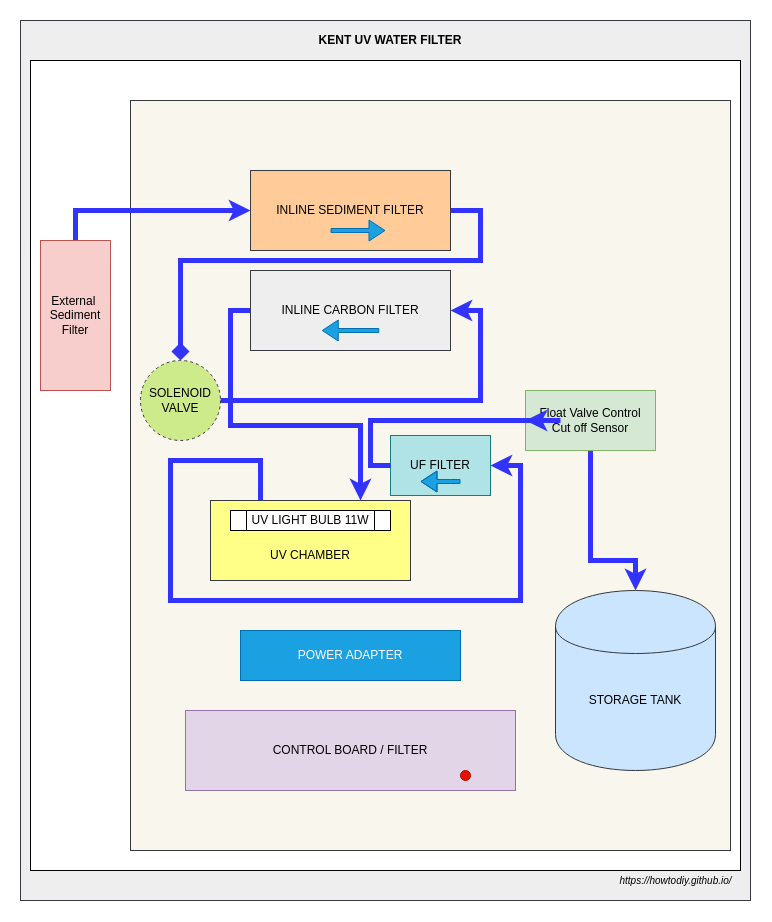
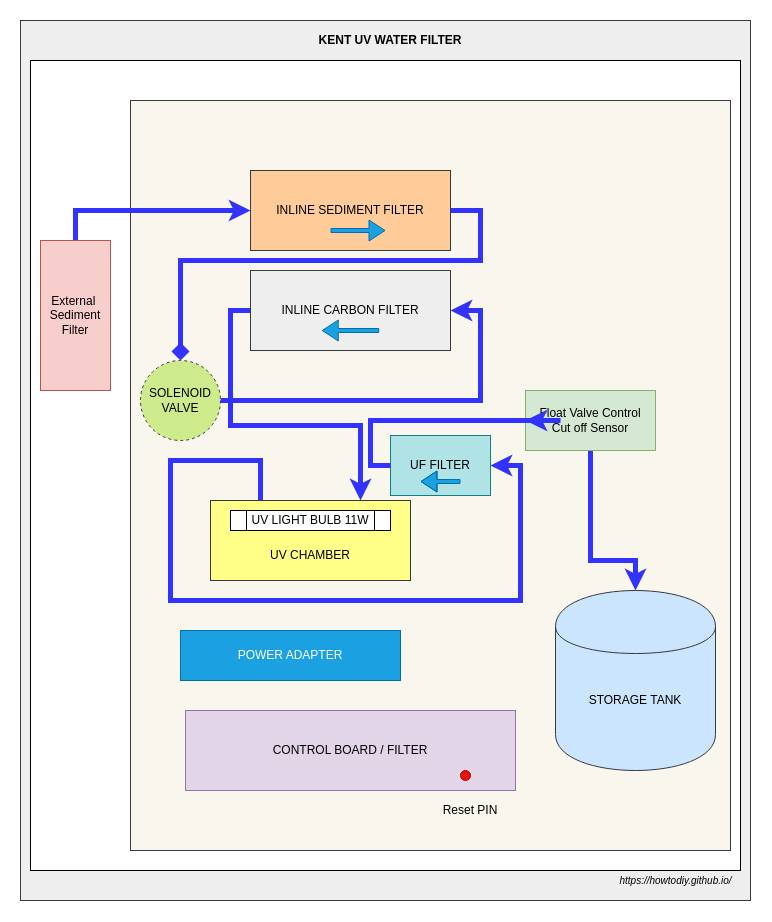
  <mxCell id="0" />
  <mxCell id="1" parent="0" />
  <mxCell id="2" value="" style="rounded=0;whiteSpace=wrap;html=1;fillColor=#eeeeee;strokeColor=#36393d;" parent="1" vertex="1"><mxGeometry x="20" y="20" width="730" height="880" as="geometry" /></mxCell>
  <mxCell id="3" value="" style="rounded=0;whiteSpace=wrap;html=1;" parent="1" vertex="1"><mxGeometry x="30" y="60" width="710" height="810" as="geometry" /></mxCell>
  <mxCell id="4" value="" style="rounded=0;whiteSpace=wrap;html=1;fillColor=#f9f7ed;strokeColor=#36393d;" parent="1" vertex="1"><mxGeometry x="130" y="100" width="600" height="750" as="geometry" /></mxCell>
  <mxCell id="5" value="" style="edgeStyle=orthogonalEdgeStyle;rounded=0;orthogonalLoop=1;jettySize=auto;html=1;strokeWidth=5;strokeColor=#3333FF;exitX=1;exitY=0.5;exitDx=0;exitDy=0;endArrow=diamond;" parent="1" source="6" target="11" edge="1"><mxGeometry relative="1" as="geometry"><Array as="points"><mxPoint x="480" y="210" /><mxPoint x="480" y="260" /><mxPoint x="180" y="260" /></Array></mxGeometry></mxCell>
  <mxCell id="6" value="INLINE SEDIMENT FILTER" style="rounded=0;whiteSpace=wrap;html=1;fillColor=#ffcc99;strokeColor=#36393d;" parent="1" vertex="1"><mxGeometry x="250" y="170" width="200" height="80" as="geometry" /></mxCell>
  <mxCell id="7" value="" style="shape=flexArrow;endArrow=classic;html=1;fillColor=#1ba1e2;strokeColor=#006EAF;endWidth=16;endSize=5;width=4;" parent="1" edge="1"><mxGeometry width="50" height="50" relative="1" as="geometry"><mxPoint x="330" y="230" as="sourcePoint" /><mxPoint x="385" y="230" as="targetPoint" /></mxGeometry></mxCell>
  <mxCell id="8" style="edgeStyle=orthogonalEdgeStyle;rounded=0;orthogonalLoop=1;jettySize=auto;html=1;exitX=0;exitY=0.5;exitDx=0;exitDy=0;entryX=0.75;entryY=0;entryDx=0;entryDy=0;strokeWidth=5;strokeColor=#3333FF;" parent="1" source="9" target="14" edge="1"><mxGeometry relative="1" as="geometry" /></mxCell>
  <mxCell id="9" value="INLINE CARBON FILTER" style="rounded=0;whiteSpace=wrap;html=1;fillColor=#eeeeee;strokeColor=#36393d;" parent="1" vertex="1"><mxGeometry x="250" y="270" width="200" height="80" as="geometry" /></mxCell>
  <mxCell id="10" style="edgeStyle=orthogonalEdgeStyle;rounded=0;orthogonalLoop=1;jettySize=auto;html=1;entryX=1;entryY=0.5;entryDx=0;entryDy=0;strokeWidth=5;strokeColor=#3333FF;" parent="1" source="11" target="9" edge="1"><mxGeometry relative="1" as="geometry"><Array as="points"><mxPoint x="480" y="400" /><mxPoint x="480" y="310" /></Array></mxGeometry></mxCell>
  <mxCell id="11" value="SOLENOID VALVE" style="ellipse;whiteSpace=wrap;html=1;aspect=fixed;fillColor=#cdeb8b;strokeColor=#36393d;dashed=1;" parent="1" vertex="1"><mxGeometry x="140" y="360" width="80" height="80" as="geometry" /></mxCell>
  <mxCell id="12" value="" style="shape=flexArrow;endArrow=classic;html=1;fillColor=#1ba1e2;strokeColor=#006EAF;endWidth=16;endSize=5;width=4;" parent="1" edge="1"><mxGeometry width="50" height="50" relative="1" as="geometry"><mxPoint x="378.75" y="330" as="sourcePoint" /><mxPoint x="321.25" y="330" as="targetPoint" /></mxGeometry></mxCell>
  <mxCell id="13" style="edgeStyle=orthogonalEdgeStyle;rounded=0;orthogonalLoop=1;jettySize=auto;html=1;exitX=0.25;exitY=0;exitDx=0;exitDy=0;strokeWidth=5;strokeColor=#3333FF;" parent="1" source="14" target="16" edge="1"><mxGeometry relative="1" as="geometry"><mxPoint x="500" y="465" as="targetPoint" /><Array as="points"><mxPoint x="260" y="460" /><mxPoint x="170" y="460" /><mxPoint x="170" y="600" /><mxPoint x="520" y="600" /><mxPoint x="520" y="465" /></Array></mxGeometry></mxCell>
  <mxCell id="14" value="&lt;br&gt;&lt;br&gt;UV CHAMBER" style="rounded=0;whiteSpace=wrap;html=1;fillColor=#ffff88;strokeColor=#36393d;" parent="1" vertex="1"><mxGeometry x="210" y="500" width="200" height="80" as="geometry" /></mxCell>
  <mxCell id="15" style="edgeStyle=orthogonalEdgeStyle;rounded=0;orthogonalLoop=1;jettySize=auto;html=1;exitX=0.5;exitY=1;exitDx=0;exitDy=0;entryX=0.5;entryY=0;entryDx=0;entryDy=0;strokeWidth=5;strokeColor=#3333FF;" parent="1" source="23" target="20" edge="1"><mxGeometry relative="1" as="geometry"><Array as="points"><mxPoint x="635" y="560" /></Array></mxGeometry></mxCell>
  <mxCell id="16" value="UF FILTER" style="rounded=0;whiteSpace=wrap;html=1;fillColor=#b0e3e6;strokeColor=#0e8088;" parent="1" vertex="1"><mxGeometry x="390" y="435" width="100" height="60" as="geometry" /></mxCell>
  <mxCell id="17" value="" style="shape=flexArrow;endArrow=classic;html=1;fillColor=#1ba1e2;strokeColor=#006EAF;endWidth=16;endSize=5;width=4;" parent="1" edge="1"><mxGeometry width="50" height="50" relative="1" as="geometry"><mxPoint x="460" y="481" as="sourcePoint" /><mxPoint x="420" y="481" as="targetPoint" /><Array as="points"><mxPoint x="450" y="481" /></Array></mxGeometry></mxCell>
  <mxCell id="18" style="edgeStyle=orthogonalEdgeStyle;rounded=0;orthogonalLoop=1;jettySize=auto;html=1;exitX=0.5;exitY=0;exitDx=0;exitDy=0;entryX=0;entryY=0.5;entryDx=0;entryDy=0;strokeWidth=5;strokeColor=#3333FF;" parent="1" source="19" target="6" edge="1"><mxGeometry relative="1" as="geometry" /></mxCell>
  <mxCell id="19" value="External&amp;nbsp;&lt;br&gt;Sediment Filter" style="rounded=0;whiteSpace=wrap;html=1;fillColor=#f8cecc;strokeColor=#b85450;" parent="1" vertex="1"><mxGeometry x="40" y="240" width="70" height="150" as="geometry" /></mxCell>
  <mxCell id="20" value="STORAGE TANK" style="shape=cylinder;whiteSpace=wrap;html=1;boundedLbl=1;backgroundOutline=1;fillColor=#cce5ff;strokeColor=#36393d;" parent="1" vertex="1"><mxGeometry x="555" y="590" width="160" height="180" as="geometry" /></mxCell>
  <mxCell id="21" value="&lt;font style=&quot;font-size: 10px&quot;&gt;&lt;i&gt;https://howtodiy.github.io/&lt;/i&gt;&lt;/font&gt;" style="text;html=1;align=center;verticalAlign=middle;resizable=0;points=[];autosize=1;" parent="1" vertex="1"><mxGeometry x="610" y="870" width="130" height="20" as="geometry" /></mxCell>
  <mxCell id="22" value="KENT UV WATER FILTER" style="text;html=1;strokeColor=none;fillColor=none;align=center;verticalAlign=middle;whiteSpace=wrap;rounded=0;fontStyle=1" parent="1" vertex="1"><mxGeometry x="290" y="30" width="200" height="20" as="geometry" /></mxCell>
  <mxCell id="23" value="Float Valve Control &lt;br&gt;Cut off Sensor" style="rounded=0;whiteSpace=wrap;html=1;fillColor=#d5e8d4;strokeColor=#82b366;" parent="1" vertex="1"><mxGeometry x="525" y="390" width="130" height="60" as="geometry" /></mxCell>
  <mxCell id="24" style="edgeStyle=orthogonalEdgeStyle;rounded=0;orthogonalLoop=1;jettySize=auto;html=1;exitX=0;exitY=0.5;exitDx=0;exitDy=0;entryX=0;entryY=0.5;entryDx=0;entryDy=0;strokeWidth=5;strokeColor=#3333FF;" parent="1" source="16" target="23" edge="1"><mxGeometry relative="1" as="geometry"><mxPoint x="390" y="465" as="sourcePoint" /><mxPoint x="670" y="460" as="targetPoint" /><Array as="points"><mxPoint x="370" y="465" /><mxPoint x="370" y="420" /><mxPoint x="560" y="420" /></Array></mxGeometry></mxCell>
  <mxCell id="25" value="CONTROL BOARD / FILTER" style="rounded=0;whiteSpace=wrap;html=1;fillColor=#e1d5e7;strokeColor=#9673a6;" parent="1" vertex="1"><mxGeometry x="185" y="710" width="330" height="80" as="geometry" /></mxCell>
- <mxCell id="26" value="POWER ADAPTER" style="rounded=0;whiteSpace=wrap;html=1;fillColor=#1ba1e2;strokeColor=#006EAF;fontColor=#ffffff;" parent="1" vertex="1"><mxGeometry x="240" y="630" width="220" height="50" as="geometry" /></mxCell>
+ <mxCell id="26" value="POWER ADAPTER" style="rounded=0;whiteSpace=wrap;html=1;fillColor=#1ba1e2;strokeColor=#006EAF;fontColor=#ffffff;" parent="1" vertex="1"><mxGeometry x="180" y="630" width="220" height="50" as="geometry" /></mxCell>
  <mxCell id="27" value="UV LIGHT BULB 11W" style="shape=process;whiteSpace=wrap;html=1;backgroundOutline=1;" vertex="1" parent="1"><mxGeometry x="230" y="510" width="160" height="20" as="geometry" /></mxCell>
  <mxCell id="28" value="" style="ellipse;whiteSpace=wrap;html=1;aspect=fixed;fillColor=#e51400;strokeColor=#B20000;fontColor=#ffffff;" vertex="1" parent="1"><mxGeometry x="460" y="770" width="10" height="10" as="geometry" /></mxCell>
+ <mxCell id="29" value="Reset PIN" style="text;html=1;strokeColor=none;fillColor=none;align=center;verticalAlign=middle;whiteSpace=wrap;rounded=0;" vertex="1" parent="1"><mxGeometry x="425" y="800" width="90" height="20" as="geometry" /></mxCell>
